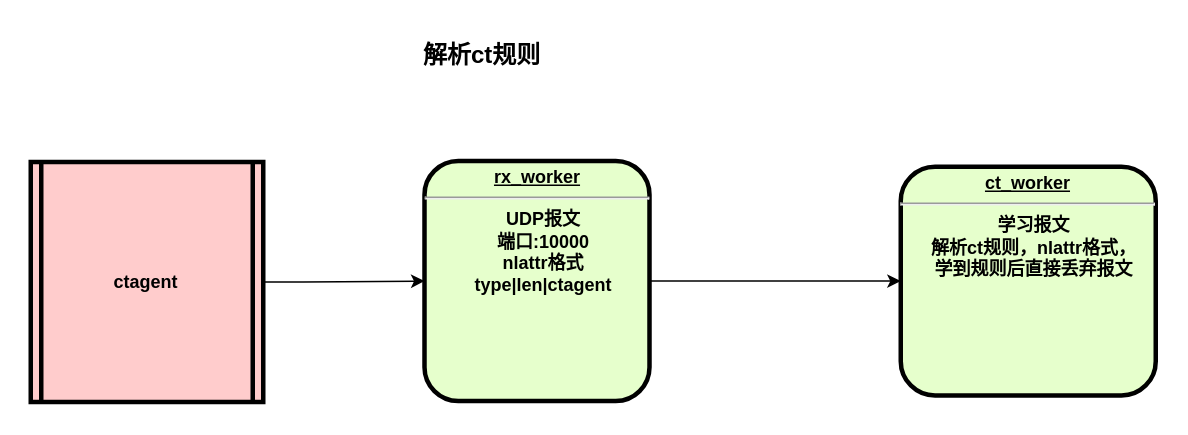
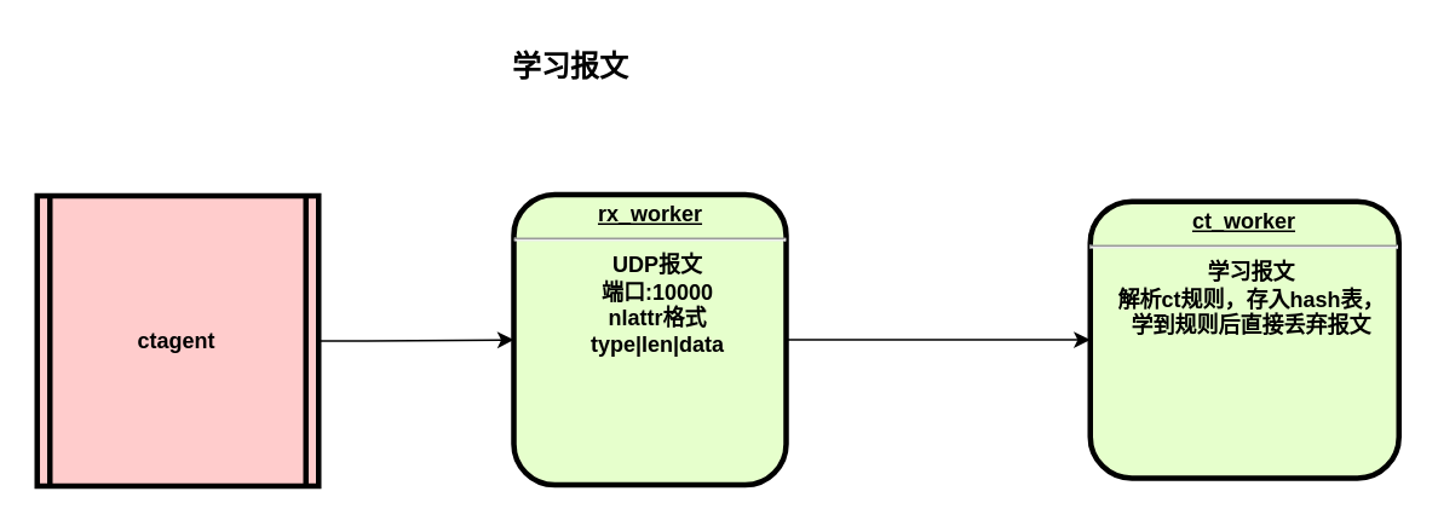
  <mxCell id="0" />
  <mxCell id="1" parent="0" />
  <mxCell id="2" style="edgeStyle=orthogonalEdgeStyle;curved=1;orthogonalLoop=1;jettySize=auto;html=1;exitX=1;exitY=0.5;exitDx=0;exitDy=0;fontFamily=Helvetica;fontSize=16;strokeColor=default;entryX=0;entryY=0.5;entryDx=0;entryDy=0;" parent="1" source="3" target="4" edge="1"><mxGeometry relative="1" as="geometry"><mxPoint x="750" y="187" as="targetPoint" /></mxGeometry></mxCell>
- <mxCell id="3" value="&lt;p style=&quot;margin: 0px ; margin-top: 4px ; text-align: center ; text-decoration: underline&quot;&gt;&lt;strong&gt;rx_worker&lt;/strong&gt;&lt;/p&gt;&lt;hr&gt;&lt;p style=&quot;margin: 0px ; margin-left: 8px&quot;&gt;UDP报文&lt;/p&gt;&lt;p style=&quot;margin: 0px ; margin-left: 8px&quot;&gt;端口:10000&lt;/p&gt;&lt;p style=&quot;margin: 0px ; margin-left: 8px&quot;&gt;nlattr格式&lt;/p&gt;&lt;p style=&quot;margin: 0px ; margin-left: 8px&quot;&gt;type|len|ctagent&lt;/p&gt;" style="verticalAlign=middle;align=center;overflow=fill;fontSize=12;fontFamily=Helvetica;html=1;rounded=1;fontStyle=1;strokeWidth=3;fillColor=#E6FFCC" parent="1" vertex="1"><mxGeometry x="282.5" y="106.88" width="150" height="160" as="geometry" /></mxCell>
- <mxCell id="4" value="&lt;p style=&quot;margin: 0px ; margin-top: 4px ; text-align: center ; text-decoration: underline&quot;&gt;&lt;strong&gt;ct_worker&lt;/strong&gt;&lt;/p&gt;&lt;hr&gt;&lt;p style=&quot;margin: 0px ; margin-left: 8px&quot;&gt;学习报文&lt;/p&gt;&lt;p style=&quot;margin: 0px ; margin-left: 8px&quot;&gt;解析ct规则，nlattr格式，&lt;/p&gt;&lt;p style=&quot;margin: 0px ; margin-left: 8px&quot;&gt;学到规则后直接丢弃报文&lt;/p&gt;" style="verticalAlign=middle;align=center;overflow=fill;fontSize=12;fontFamily=Helvetica;html=1;rounded=1;fontStyle=1;strokeWidth=3;fillColor=#E6FFCC" parent="1" vertex="1"><mxGeometry x="600" y="110.63" width="170" height="152.5" as="geometry" /></mxCell>
- <mxCell id="5" value="&lt;div style=&quot;text-align: center&quot;&gt;&lt;b&gt;解析ct规则&lt;/b&gt;&lt;/div&gt;" style="text;whiteSpace=wrap;html=1;strokeWidth=0;fontSize=16;" parent="1" vertex="1"><mxGeometry x="280" y="20" width="155" height="40" as="geometry" /></mxCell>
+ <mxCell id="3" value="&lt;p style=&quot;margin: 0px ; margin-top: 4px ; text-align: center ; text-decoration: underline&quot;&gt;&lt;strong&gt;rx_worker&lt;/strong&gt;&lt;/p&gt;&lt;hr&gt;&lt;p style=&quot;margin: 0px ; margin-left: 8px&quot;&gt;UDP报文&lt;/p&gt;&lt;p style=&quot;margin: 0px ; margin-left: 8px&quot;&gt;端口:10000&lt;/p&gt;&lt;p style=&quot;margin: 0px ; margin-left: 8px&quot;&gt;nlattr格式&lt;/p&gt;&lt;p style=&quot;margin: 0px ; margin-left: 8px&quot;&gt;type|len|data&lt;/p&gt;" style="verticalAlign=middle;align=center;overflow=fill;fontSize=12;fontFamily=Helvetica;html=1;rounded=1;fontStyle=1;strokeWidth=3;fillColor=#E6FFCC" parent="1" vertex="1"><mxGeometry x="282.5" y="106.88" width="150" height="160" as="geometry" /></mxCell>
+ <mxCell id="4" value="&lt;p style=&quot;margin: 0px ; margin-top: 4px ; text-align: center ; text-decoration: underline&quot;&gt;&lt;strong&gt;ct_worker&lt;/strong&gt;&lt;/p&gt;&lt;hr&gt;&lt;p style=&quot;margin: 0px ; margin-left: 8px&quot;&gt;学习报文&lt;/p&gt;&lt;p style=&quot;margin: 0px ; margin-left: 8px&quot;&gt;解析ct规则，存入hash表，&lt;/p&gt;&lt;p style=&quot;margin: 0px ; margin-left: 8px&quot;&gt;学到规则后直接丢弃报文&lt;/p&gt;" style="verticalAlign=middle;align=center;overflow=fill;fontSize=12;fontFamily=Helvetica;html=1;rounded=1;fontStyle=1;strokeWidth=3;fillColor=#E6FFCC" parent="1" vertex="1"><mxGeometry x="600" y="110.63" width="170" height="152.5" as="geometry" /></mxCell>
+ <mxCell id="5" value="&lt;div style=&quot;text-align: center&quot;&gt;&lt;b&gt;学习报文&lt;/b&gt;&lt;/div&gt;" style="text;whiteSpace=wrap;html=1;strokeWidth=0;fontSize=16;" parent="1" vertex="1"><mxGeometry x="280" y="20" width="155" height="40" as="geometry" /></mxCell>
  <mxCell id="6" style="edgeStyle=orthogonalEdgeStyle;curved=1;rounded=0;orthogonalLoop=1;jettySize=auto;html=1;entryX=0;entryY=0.5;entryDx=0;entryDy=0;" parent="1" source="7" target="3" edge="1"><mxGeometry relative="1" as="geometry" /></mxCell>
  <mxCell id="7" value="ctagent" style="shape=process;whiteSpace=wrap;align=center;verticalAlign=middle;size=0.048;fontStyle=1;strokeWidth=3;fillColor=#FFCCCC" parent="1" vertex="1"><mxGeometry x="20" y="107.5" width="155" height="160" as="geometry" /></mxCell>
